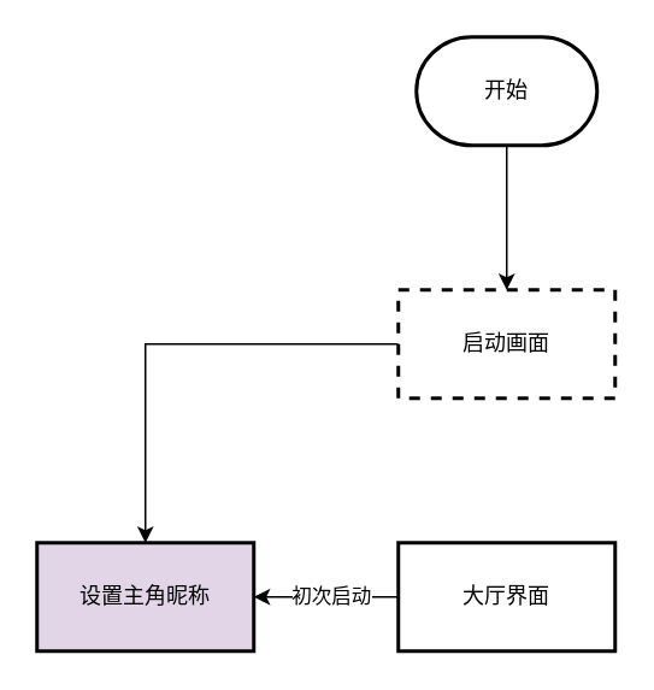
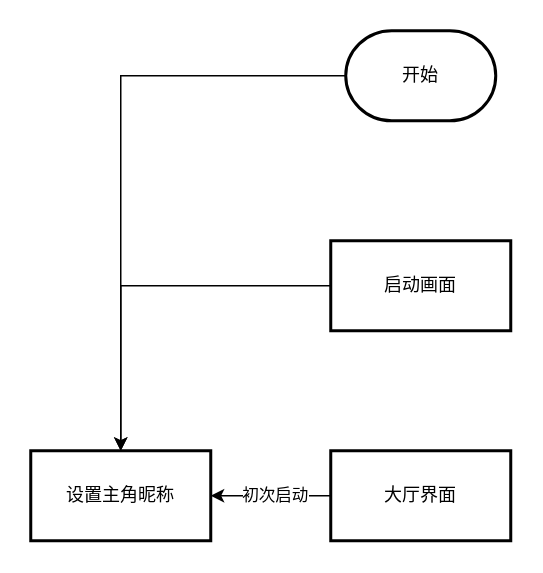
  <mxCell id="0" />
  <mxCell id="1" parent="0" />
- <mxCell id="2" value="" style="edgeStyle=orthogonalEdgeStyle;rounded=0;orthogonalLoop=1;jettySize=auto;html=1;" parent="1" source="3" target="5" edge="1"><mxGeometry relative="1" as="geometry" /></mxCell>
+ <mxCell id="2" value="" style="edgeStyle=orthogonalEdgeStyle;rounded=0;orthogonalLoop=1;jettySize=auto;html=1;" parent="1" source="3" target="9" edge="1"><mxGeometry relative="1" as="geometry" /></mxCell>
  <mxCell id="3" value="开始" style="strokeWidth=2;html=1;shape=mxgraph.flowchart.terminator;whiteSpace=wrap;" parent="1" vertex="1"><mxGeometry x="230" y="20" width="100" height="60" as="geometry" /></mxCell>
  <mxCell id="4" value="" style="edgeStyle=orthogonalEdgeStyle;rounded=0;orthogonalLoop=1;jettySize=auto;html=1;" parent="1" source="5" target="9" edge="1"><mxGeometry relative="1" as="geometry" /></mxCell>
- <mxCell id="5" value="启动画面" style="whiteSpace=wrap;html=1;strokeWidth=2;dashed=1;" parent="1" vertex="1"><mxGeometry x="220" y="160" width="120" height="60" as="geometry" /></mxCell>
+ <mxCell id="5" value="启动画面" style="whiteSpace=wrap;html=1;strokeWidth=2;" parent="1" vertex="1"><mxGeometry x="220" y="160" width="120" height="60" as="geometry" /></mxCell>
  <mxCell id="6" value="" style="edgeStyle=orthogonalEdgeStyle;rounded=0;orthogonalLoop=1;jettySize=auto;html=1;" edge="1" parent="1" source="8" target="9"><mxGeometry relative="1" as="geometry" /></mxCell>
  <mxCell id="7" value="初次启动" style="edgeLabel;html=1;align=center;verticalAlign=middle;resizable=0;points=[];" vertex="1" connectable="0" parent="6"><mxGeometry x="-0.05" y="-1" relative="1" as="geometry"><mxPoint as="offset" /></mxGeometry></mxCell>
  <mxCell id="8" value="大厅界面" style="whiteSpace=wrap;html=1;strokeWidth=2;" parent="1" vertex="1"><mxGeometry x="220" y="300" width="120" height="60" as="geometry" /></mxCell>
- <mxCell id="9" value="设置主角昵称" style="whiteSpace=wrap;html=1;strokeWidth=2;fillColor=#e1d5e7;" vertex="1" parent="1"><mxGeometry x="20" y="300" width="120" height="60" as="geometry" /></mxCell>
+ <mxCell id="9" value="设置主角昵称" style="whiteSpace=wrap;html=1;strokeWidth=2;" vertex="1" parent="1"><mxGeometry x="20" y="300" width="120" height="60" as="geometry" /></mxCell>
